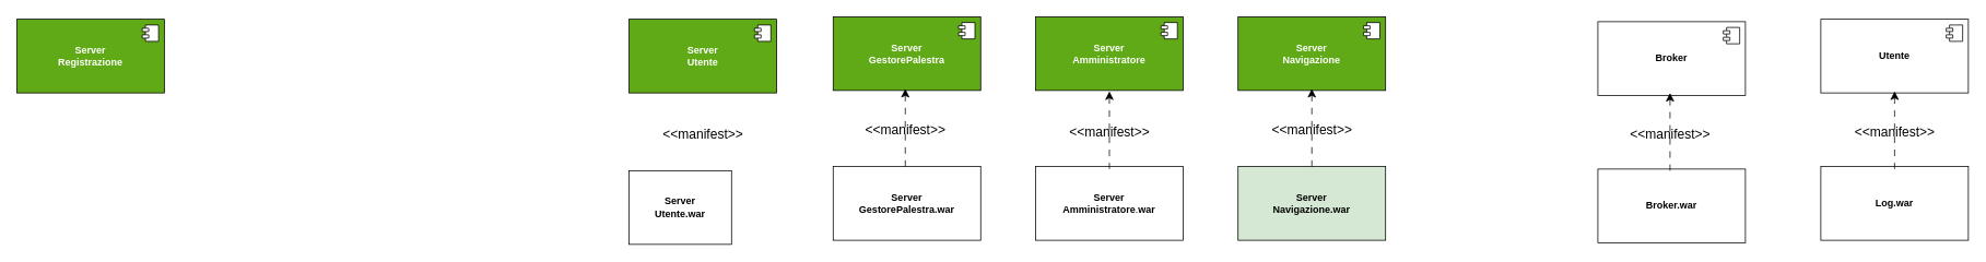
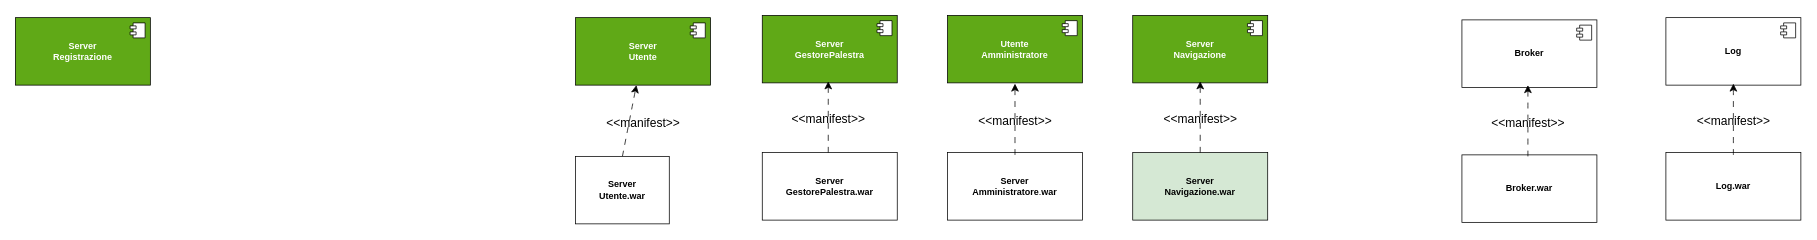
  <mxCell id="0" />
  <mxCell id="1" parent="0" />
  <mxCell id="2" value="&lt;div&gt;&lt;font color=&quot;#ffffff&quot;&gt;&lt;b&gt;Server&lt;/b&gt;&lt;/font&gt;&lt;/div&gt;&lt;div&gt;&lt;font color=&quot;#ffffff&quot;&gt;&lt;b&gt;Registrazione&lt;br&gt;&lt;/b&gt;&lt;/font&gt;&lt;/div&gt;" style="html=1;dropTarget=0;whiteSpace=wrap;fillColor=#60A917;" vertex="1" parent="1"><mxGeometry x="20" y="23" width="180" height="90" as="geometry" /></mxCell>
  <mxCell id="3" value="" style="shape=module;jettyWidth=8;jettyHeight=4;fillColor=#FFFFFF;" vertex="1" parent="2"><mxGeometry x="1" width="20" height="20" relative="1" as="geometry"><mxPoint x="-27" y="7" as="offset" /></mxGeometry></mxCell>
- <mxCell id="4" value="&lt;b style=&quot;background-color: rgb(255, 255, 255);&quot;&gt;Utente&lt;/b&gt;" style="html=1;dropTarget=0;whiteSpace=wrap;fillColor=#ffffff;" vertex="1" parent="1"><mxGeometry x="2221" y="23" width="180" height="90" as="geometry" /></mxCell>
+ <mxCell id="4" value="&lt;b style=&quot;background-color: rgb(255, 255, 255);&quot;&gt;Log&lt;/b&gt;" style="html=1;dropTarget=0;whiteSpace=wrap;fillColor=#ffffff;" vertex="1" parent="1"><mxGeometry x="2221" y="23" width="180" height="90" as="geometry" /></mxCell>
  <mxCell id="5" value="" style="shape=module;jettyWidth=8;jettyHeight=4;fillColor=#FFFFFF;" vertex="1" parent="4"><mxGeometry x="1" width="20" height="20" relative="1" as="geometry"><mxPoint x="-27" y="7" as="offset" /></mxGeometry></mxCell>
- <mxCell id="6" value="&lt;div&gt;&lt;font color=&quot;#ffffff&quot;&gt;&lt;b&gt;Server&lt;/b&gt;&lt;/font&gt;&lt;/div&gt;&lt;div&gt;&lt;font color=&quot;#ffffff&quot;&gt;&lt;b&gt;Amministratore&lt;br&gt;&lt;/b&gt;&lt;/font&gt;&lt;/div&gt;" style="html=1;dropTarget=0;whiteSpace=wrap;fillColor=#60A917;" vertex="1" parent="1"><mxGeometry x="1263" y="20" width="180" height="90" as="geometry" /></mxCell>
+ <mxCell id="6" value="&lt;div&gt;&lt;font color=&quot;#ffffff&quot;&gt;&lt;b&gt;Utente&lt;/b&gt;&lt;/font&gt;&lt;/div&gt;&lt;div&gt;&lt;font color=&quot;#ffffff&quot;&gt;&lt;b&gt;Amministratore&lt;br&gt;&lt;/b&gt;&lt;/font&gt;&lt;/div&gt;" style="html=1;dropTarget=0;whiteSpace=wrap;fillColor=#60A917;" vertex="1" parent="1"><mxGeometry x="1263" y="20" width="180" height="90" as="geometry" /></mxCell>
  <mxCell id="7" value="" style="shape=module;jettyWidth=8;jettyHeight=4;fillColor=#FFFFFF;" vertex="1" parent="6"><mxGeometry x="1" width="20" height="20" relative="1" as="geometry"><mxPoint x="-27" y="7" as="offset" /></mxGeometry></mxCell>
  <mxCell id="8" value="&lt;div&gt;&lt;font color=&quot;#ffffff&quot;&gt;&lt;b&gt;Server&lt;br&gt;Utente&lt;br&gt;&lt;/b&gt;&lt;/font&gt;&lt;/div&gt;" style="html=1;dropTarget=0;whiteSpace=wrap;fillColor=#60A917;" vertex="1" parent="1"><mxGeometry x="767" y="23" width="180" height="90" as="geometry" /></mxCell>
  <mxCell id="9" value="" style="shape=module;jettyWidth=8;jettyHeight=4;fillColor=#FFFFFF;" vertex="1" parent="8"><mxGeometry x="1" width="20" height="20" relative="1" as="geometry"><mxPoint x="-27" y="7" as="offset" /></mxGeometry></mxCell>
  <mxCell id="10" value="&lt;div&gt;&lt;font color=&quot;#ffffff&quot;&gt;&lt;b&gt;Server&lt;/b&gt;&lt;/font&gt;&lt;/div&gt;&lt;div&gt;&lt;font color=&quot;#ffffff&quot;&gt;&lt;b&gt;Navigazione&lt;br&gt;&lt;/b&gt;&lt;/font&gt;&lt;/div&gt;" style="html=1;dropTarget=0;whiteSpace=wrap;fillColor=#60A917;" vertex="1" parent="1"><mxGeometry x="1510" y="20" width="180" height="90" as="geometry" /></mxCell>
  <mxCell id="11" value="" style="shape=module;jettyWidth=8;jettyHeight=4;fillColor=#FFFFFF;" vertex="1" parent="10"><mxGeometry x="1" width="20" height="20" relative="1" as="geometry"><mxPoint x="-27" y="7" as="offset" /></mxGeometry></mxCell>
  <mxCell id="12" value="&lt;div&gt;&lt;font color=&quot;#ffffff&quot;&gt;&lt;b&gt;Server&lt;/b&gt;&lt;/font&gt;&lt;/div&gt;&lt;div&gt;&lt;font color=&quot;#ffffff&quot;&gt;&lt;b&gt;GestorePalestra&lt;br&gt;&lt;/b&gt;&lt;/font&gt;&lt;/div&gt;" style="html=1;dropTarget=0;whiteSpace=wrap;fillColor=#60A917;" vertex="1" parent="1"><mxGeometry x="1016" y="20" width="180" height="90" as="geometry" /></mxCell>
  <mxCell id="13" value="" style="shape=module;jettyWidth=8;jettyHeight=4;fillColor=#FFFFFF;" vertex="1" parent="12"><mxGeometry x="1" width="20" height="20" relative="1" as="geometry"><mxPoint x="-27" y="7" as="offset" /></mxGeometry></mxCell>
  <mxCell id="14" value="&lt;b&gt;Broker&lt;/b&gt;" style="html=1;dropTarget=0;whiteSpace=wrap;fillColor=#ffffff;" vertex="1" parent="1"><mxGeometry x="1949" y="26" width="180" height="90" as="geometry" /></mxCell>
  <mxCell id="15" value="" style="shape=module;jettyWidth=8;jettyHeight=4;fillColor=#FFFFFF;" vertex="1" parent="14"><mxGeometry x="1" width="20" height="20" relative="1" as="geometry"><mxPoint x="-27" y="7" as="offset" /></mxGeometry></mxCell>
  <mxCell id="16" value="&lt;div&gt;&lt;b&gt;Server&lt;/b&gt;&lt;/div&gt;&lt;div&gt;&lt;b&gt;Amministratore&lt;/b&gt;.&lt;b&gt;war&lt;/b&gt;&lt;br&gt;&lt;/div&gt;" style="html=1;dropTarget=0;whiteSpace=wrap;fillColor=#ffffff;" vertex="1" parent="1"><mxGeometry x="1263" y="203" width="180" height="90" as="geometry" /></mxCell>
+ <mxCell id="17" style="edgeStyle=none;curved=1;rounded=0;orthogonalLoop=1;jettySize=auto;html=1;exitX=0.5;exitY=0;exitDx=0;exitDy=0;fontSize=12;startSize=8;endSize=8;dashed=1;dashPattern=8 8;" edge="1" parent="1" source="18" target="8"><mxGeometry relative="1" as="geometry" /></mxCell>
  <mxCell id="18" value="&lt;div&gt;&lt;b&gt;Server&lt;br&gt;Utente&lt;/b&gt;&lt;b&gt;.war&lt;/b&gt;&lt;/div&gt;" style="html=1;dropTarget=0;whiteSpace=wrap;fillColor=#ffffff;" vertex="1" parent="1"><mxGeometry x="767" y="208" width="125" height="90" as="geometry" /></mxCell>
  <mxCell id="19" value="&lt;div&gt;&lt;b&gt;Server&lt;/b&gt;&lt;/div&gt;&lt;div&gt;&lt;b&gt;Navigazione.war&lt;br&gt;&lt;/b&gt;&lt;/div&gt;&lt;b&gt;&lt;/b&gt;" style="html=1;dropTarget=0;whiteSpace=wrap;fillColor=#d5e8d4;" vertex="1" parent="1"><mxGeometry x="1510" y="203" width="180" height="90" as="geometry" /></mxCell>
  <mxCell id="20" value="&lt;div&gt;&lt;b&gt;Server&lt;/b&gt;&lt;/div&gt;&lt;div&gt;&lt;b&gt;GestorePalestra.war&lt;br&gt;&lt;/b&gt;&lt;/div&gt;" style="html=1;dropTarget=0;whiteSpace=wrap;fillColor=#ffffff;" vertex="1" parent="1"><mxGeometry x="1016" y="203" width="180" height="90" as="geometry" /></mxCell>
  <mxCell id="21" value="&lt;b style=&quot;background-color: rgb(255, 255, 255);&quot;&gt;Log.war&lt;/b&gt;" style="html=1;dropTarget=0;whiteSpace=wrap;fillColor=#ffffff;" vertex="1" parent="1"><mxGeometry x="2221" y="203" width="180" height="90" as="geometry" /></mxCell>
  <mxCell id="22" value="&lt;b&gt;Broker.war&lt;/b&gt;" style="html=1;dropTarget=0;whiteSpace=wrap;fillColor=#ffffff;" vertex="1" parent="1"><mxGeometry x="1949" y="206" width="180" height="90" as="geometry" /></mxCell>
  <mxCell id="23" value="&amp;lt;&amp;lt;manifest&amp;gt;&amp;gt;" style="text;html=1;align=center;verticalAlign=middle;resizable=0;points=[];autosize=1;strokeColor=none;fillColor=none;fontSize=16;" vertex="1" parent="1"><mxGeometry x="799" y="147" width="116" height="31" as="geometry" /></mxCell>
  <mxCell id="24" style="edgeStyle=none;curved=1;rounded=0;orthogonalLoop=1;jettySize=auto;html=1;exitX=0.5;exitY=0;exitDx=0;exitDy=0;fontSize=12;startSize=8;endSize=8;dashed=1;dashPattern=8 8;" edge="1" parent="1"><mxGeometry relative="1" as="geometry"><mxPoint x="1104" y="203" as="sourcePoint" /><mxPoint x="1104" y="108" as="targetPoint" /></mxGeometry></mxCell>
  <mxCell id="25" value="&amp;lt;&amp;lt;manifest&amp;gt;&amp;gt;" style="text;html=1;align=center;verticalAlign=middle;resizable=0;points=[];autosize=1;strokeColor=none;fillColor=none;fontSize=16;" vertex="1" parent="1"><mxGeometry x="1046" y="142" width="116" height="31" as="geometry" /></mxCell>
  <mxCell id="26" style="edgeStyle=none;curved=1;rounded=0;orthogonalLoop=1;jettySize=auto;html=1;exitX=0.5;exitY=0;exitDx=0;exitDy=0;fontSize=12;startSize=8;endSize=8;dashed=1;dashPattern=8 8;" edge="1" parent="1"><mxGeometry relative="1" as="geometry"><mxPoint x="1353" y="206" as="sourcePoint" /><mxPoint x="1353" y="111" as="targetPoint" /></mxGeometry></mxCell>
  <mxCell id="27" value="&amp;lt;&amp;lt;manifest&amp;gt;&amp;gt;" style="text;html=1;align=center;verticalAlign=middle;resizable=0;points=[];autosize=1;strokeColor=none;fillColor=none;fontSize=16;" vertex="1" parent="1"><mxGeometry x="1295" y="145" width="116" height="31" as="geometry" /></mxCell>
  <mxCell id="28" style="edgeStyle=none;curved=1;rounded=0;orthogonalLoop=1;jettySize=auto;html=1;exitX=0.5;exitY=0;exitDx=0;exitDy=0;fontSize=12;startSize=8;endSize=8;dashed=1;dashPattern=8 8;" edge="1" parent="1"><mxGeometry relative="1" as="geometry"><mxPoint x="1600" y="203" as="sourcePoint" /><mxPoint x="1600" y="108" as="targetPoint" /></mxGeometry></mxCell>
  <mxCell id="29" value="&amp;lt;&amp;lt;manifest&amp;gt;&amp;gt;" style="text;html=1;align=center;verticalAlign=middle;resizable=0;points=[];autosize=1;strokeColor=none;fillColor=none;fontSize=16;" vertex="1" parent="1"><mxGeometry x="1542" y="142" width="116" height="31" as="geometry" /></mxCell>
  <mxCell id="30" style="edgeStyle=none;curved=1;rounded=0;orthogonalLoop=1;jettySize=auto;html=1;exitX=0.5;exitY=0;exitDx=0;exitDy=0;fontSize=12;startSize=8;endSize=8;dashed=1;dashPattern=8 8;" edge="1" parent="1"><mxGeometry relative="1" as="geometry"><mxPoint x="2037" y="208" as="sourcePoint" /><mxPoint x="2037" y="113" as="targetPoint" /></mxGeometry></mxCell>
  <mxCell id="31" value="&amp;lt;&amp;lt;manifest&amp;gt;&amp;gt;" style="text;html=1;align=center;verticalAlign=middle;resizable=0;points=[];autosize=1;strokeColor=none;fillColor=none;fontSize=16;" vertex="1" parent="1"><mxGeometry x="1979" y="147" width="116" height="31" as="geometry" /></mxCell>
  <mxCell id="32" style="edgeStyle=none;curved=1;rounded=0;orthogonalLoop=1;jettySize=auto;html=1;exitX=0.5;exitY=0;exitDx=0;exitDy=0;fontSize=12;startSize=8;endSize=8;dashed=1;dashPattern=8 8;" edge="1" parent="1"><mxGeometry relative="1" as="geometry"><mxPoint x="2311" y="206" as="sourcePoint" /><mxPoint x="2311" y="111" as="targetPoint" /></mxGeometry></mxCell>
  <mxCell id="33" value="&amp;lt;&amp;lt;manifest&amp;gt;&amp;gt;" style="text;html=1;align=center;verticalAlign=middle;resizable=0;points=[];autosize=1;strokeColor=none;fillColor=none;fontSize=16;" vertex="1" parent="1"><mxGeometry x="2253" y="145" width="116" height="31" as="geometry" /></mxCell>
